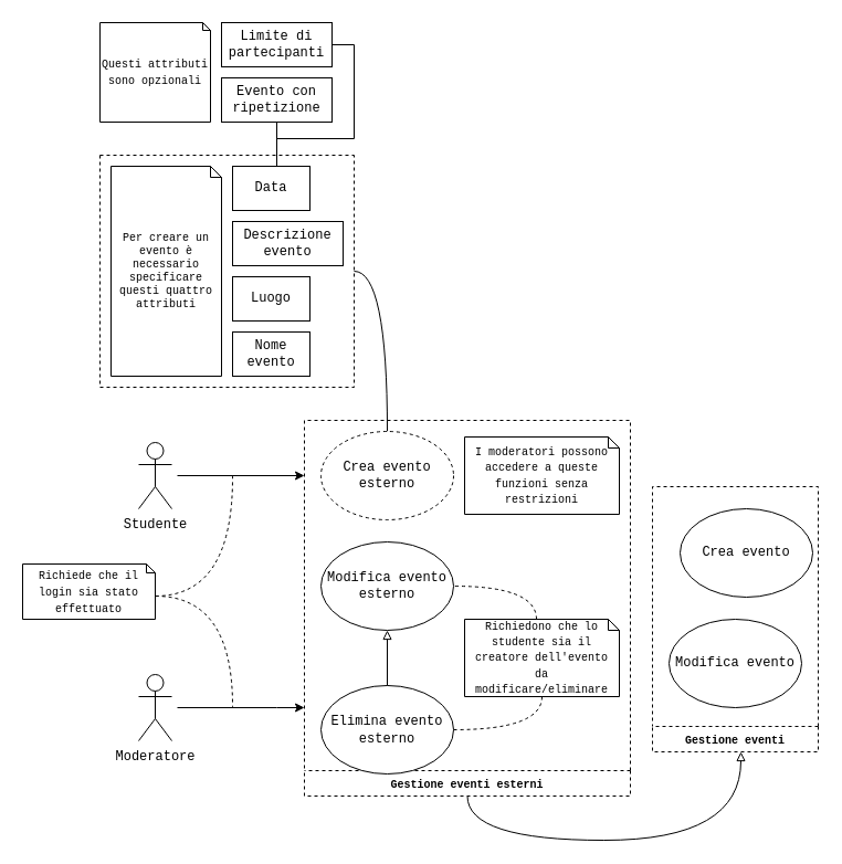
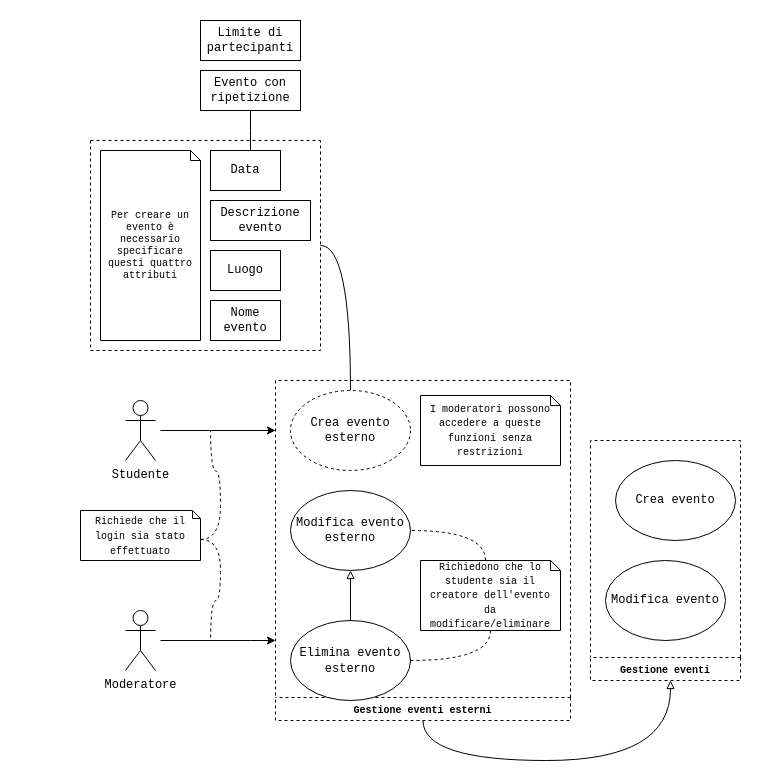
  <mxCell id="0" />
  <mxCell id="1" parent="0" />
  <mxCell id="2" style="edgeStyle=orthogonalEdgeStyle;rounded=0;orthogonalLoop=1;jettySize=auto;html=1;" parent="1" edge="1"><mxGeometry relative="1" as="geometry"><mxPoint x="160" y="430" as="sourcePoint" /><mxPoint x="275" y="430" as="targetPoint" /></mxGeometry></mxCell>
  <mxCell id="3" value="&lt;font face=&quot;Courier New&quot;&gt;Studente&lt;/font&gt;" style="shape=umlActor;verticalLabelPosition=bottom;verticalAlign=top;html=1;outlineConnect=0;" parent="1" vertex="1"><mxGeometry x="125" y="400" width="30" height="60" as="geometry" /></mxCell>
  <mxCell id="4" style="edgeStyle=orthogonalEdgeStyle;curved=1;orthogonalLoop=1;jettySize=auto;html=1;exitX=0;exitY=0;exitDx=120.0;exitDy=29;exitPerimeter=0;dashed=1;endArrow=none;endFill=0;" parent="1" source="6" edge="1"><mxGeometry relative="1" as="geometry"><mxPoint x="210" y="430" as="targetPoint" /></mxGeometry></mxCell>
  <mxCell id="5" style="edgeStyle=orthogonalEdgeStyle;curved=1;orthogonalLoop=1;jettySize=auto;html=1;exitX=0;exitY=0;exitDx=120.0;exitDy=29;exitPerimeter=0;dashed=1;endArrow=none;endFill=0;" parent="1" source="6" edge="1"><mxGeometry relative="1" as="geometry"><mxPoint x="210" y="640" as="targetPoint" /></mxGeometry></mxCell>
- <mxCell id="6" value="&lt;font face=&quot;Courier New&quot; style=&quot;font-size: 10px&quot;&gt;Richiede che il login sia stato effettuato&lt;/font&gt;" style="shape=note;size=8;whiteSpace=wrap;html=1;" parent="1" vertex="1"><mxGeometry x="20" y="510" width="120" height="50" as="geometry" /></mxCell>
+ <mxCell id="6" value="&lt;font face=&quot;Courier New&quot; style=&quot;font-size: 10px&quot;&gt;Richiede che il login sia stato effettuato&lt;/font&gt;" style="shape=note;size=8;whiteSpace=wrap;html=1;" parent="1" vertex="1"><mxGeometry x="80" y="510" width="120" height="50" as="geometry" /></mxCell>
  <mxCell id="7" style="edgeStyle=orthogonalEdgeStyle;rounded=0;orthogonalLoop=1;jettySize=auto;html=1;exitX=0.5;exitY=1;exitDx=0;exitDy=0;entryX=0.5;entryY=0;entryDx=0;entryDy=0;fontFamily=Courier New;fontSize=10;startArrow=none;startFill=0;endArrow=none;endFill=0;" parent="1" source="8" target="13" edge="1"><mxGeometry relative="1" as="geometry"><Array as="points"><mxPoint x="250" y="130" /><mxPoint x="250" y="150" /></Array></mxGeometry></mxCell>
  <mxCell id="8" value="Evento con ripetizione" style="rectangle;whiteSpace=wrap;html=1;fontFamily=Courier New;fontSize=12;" parent="1" vertex="1"><mxGeometry x="200" y="70" width="100" height="40" as="geometry" /></mxCell>
- <mxCell id="9" value="&lt;font style=&quot;font-size: 10px&quot;&gt;Questi attributi sono opzionali&lt;/font&gt;" style="shape=note;size=7;whiteSpace=wrap;html=1;fontFamily=Courier New;" parent="1" vertex="1"><mxGeometry x="90" y="20" width="100" height="90" as="geometry" /></mxCell>
  <mxCell id="10" style="edgeStyle=orthogonalEdgeStyle;orthogonalLoop=1;jettySize=auto;html=1;exitX=1;exitY=0.5;exitDx=0;exitDy=0;entryX=0.5;entryY=0;entryDx=0;entryDy=0;fontFamily=Courier New;fontSize=10;startArrow=none;startFill=0;endArrow=none;endFill=0;curved=1;" parent="1" source="11" target="19" edge="1"><mxGeometry relative="1" as="geometry" /></mxCell>
  <mxCell id="11" value="" style="swimlane;startSize=0;fontFamily=Courier New;fontSize=10;dashed=1;" parent="1" vertex="1"><mxGeometry x="90" y="140" width="230" height="210" as="geometry"><mxRectangle x="160" y="-110" width="50" height="40" as="alternateBounds" /></mxGeometry></mxCell>
  <mxCell id="12" value="&lt;font style=&quot;font-size: 10px&quot;&gt;Per creare un evento è necessario specificare questi quattro attributi&lt;/font&gt;" style="shape=note;size=10;whiteSpace=wrap;html=1;fontFamily=Courier New;fontSize=10;" parent="11" vertex="1"><mxGeometry x="10" y="10" width="100" height="190" as="geometry" /></mxCell>
  <mxCell id="13" value="Data" style="rectangle;whiteSpace=wrap;html=1;fontFamily=Courier New;fontSize=12;" parent="11" vertex="1"><mxGeometry x="120" y="10" width="70" height="40" as="geometry" /></mxCell>
  <mxCell id="14" value="Descrizione&lt;br&gt;evento" style="rectangle;whiteSpace=wrap;html=1;fontFamily=Courier New;fontSize=12;" parent="11" vertex="1"><mxGeometry x="120" y="60" width="100" height="40" as="geometry" /></mxCell>
  <mxCell id="15" value="Luogo" style="rectangle;whiteSpace=wrap;html=1;fontFamily=Courier New;fontSize=12;" parent="11" vertex="1"><mxGeometry x="120" y="110" width="70" height="40" as="geometry" /></mxCell>
  <mxCell id="16" value="Nome evento" style="rectangle;whiteSpace=wrap;html=1;fontFamily=Courier New;fontSize=12;" parent="11" vertex="1"><mxGeometry x="120" y="160" width="70" height="40" as="geometry" /></mxCell>
  <mxCell id="17" style="edgeStyle=orthogonalEdgeStyle;curved=1;orthogonalLoop=1;jettySize=auto;html=1;fontFamily=Courier New;fontSize=10;startArrow=none;startFill=0;endArrow=block;endFill=0;" parent="1" source="18" target="27" edge="1"><mxGeometry relative="1" as="geometry"><Array as="points"><mxPoint x="423" y="760" /><mxPoint x="670" y="760" /></Array></mxGeometry></mxCell>
  <mxCell id="18" value="Gestione eventi esterni" style="swimlane;fontFamily=Courier New;fontSize=10;direction=west;dashed=1;" parent="1" vertex="1"><mxGeometry x="275" y="380" width="295" height="340" as="geometry"><mxRectangle x="345" y="130" width="170" height="23" as="alternateBounds" /></mxGeometry></mxCell>
  <mxCell id="19" value="&lt;font style=&quot;font-size: 12px&quot;&gt;Crea evento&lt;br&gt;esterno&lt;br&gt;&lt;/font&gt;" style="ellipse;whiteSpace=wrap;html=1;fontFamily=Courier New;fontSize=8;dashed=1;" parent="18" vertex="1"><mxGeometry x="15" y="10" width="120" height="80" as="geometry" /></mxCell>
  <mxCell id="20" value="&lt;font style=&quot;font-size: 12px&quot;&gt;Modifica evento&lt;br&gt;esterno&lt;br&gt;&lt;/font&gt;" style="ellipse;whiteSpace=wrap;html=1;fontFamily=Courier New;fontSize=10;" parent="18" vertex="1"><mxGeometry x="15" y="110" width="120" height="80" as="geometry" /></mxCell>
  <mxCell id="21" value="&lt;font face=&quot;Courier New&quot;&gt;Elimina evento esterno&lt;/font&gt;" style="ellipse;whiteSpace=wrap;html=1;" parent="18" vertex="1"><mxGeometry x="15" y="240" width="120" height="80" as="geometry" /></mxCell>
  <mxCell id="22" style="edgeStyle=orthogonalEdgeStyle;rounded=0;orthogonalLoop=1;jettySize=auto;html=1;exitX=0.5;exitY=0;exitDx=0;exitDy=0;fontFamily=Courier New;endArrow=block;endFill=0;startArrow=none;startFill=0;" parent="18" source="21" target="20" edge="1"><mxGeometry relative="1" as="geometry" /></mxCell>
  <mxCell id="23" style="edgeStyle=orthogonalEdgeStyle;curved=1;orthogonalLoop=1;jettySize=auto;html=1;exitX=0;exitY=0;exitDx=65;exitDy=0;exitPerimeter=0;endArrow=none;endFill=0;dashed=1;" parent="18" source="25" target="20" edge="1"><mxGeometry relative="1" as="geometry" /></mxCell>
  <mxCell id="24" style="edgeStyle=orthogonalEdgeStyle;curved=1;orthogonalLoop=1;jettySize=auto;html=1;exitX=0.5;exitY=1;exitDx=0;exitDy=0;exitPerimeter=0;endArrow=none;endFill=0;dashed=1;" parent="18" source="25" target="21" edge="1"><mxGeometry relative="1" as="geometry" /></mxCell>
  <mxCell id="25" value="&lt;font style=&quot;font-size: 10px&quot;&gt;Richiedono che lo studente sia il creatore dell'evento da modificare/eliminare&lt;/font&gt;" style="shape=note;size=10;whiteSpace=wrap;html=1;fontFamily=Courier New;fontSize=12;" parent="18" vertex="1"><mxGeometry x="145" y="180" width="140" height="70" as="geometry" /></mxCell>
  <mxCell id="26" value="&lt;span style=&quot;font-size: 10px&quot;&gt;I moderatori possono accedere a queste funzioni senza restrizioni&lt;/span&gt;" style="shape=note;size=10;whiteSpace=wrap;html=1;fontFamily=Courier New;fontSize=12;" parent="18" vertex="1"><mxGeometry x="145" y="15" width="140" height="70" as="geometry" /></mxCell>
  <mxCell id="27" value="Gestione eventi" style="swimlane;fontFamily=Courier New;fontSize=10;direction=west;dashed=1;" parent="1" vertex="1"><mxGeometry x="590" y="440" width="150" height="240" as="geometry" /></mxCell>
  <mxCell id="28" value="Crea evento" style="ellipse;whiteSpace=wrap;html=1;fontFamily=Courier New;fontSize=12;" parent="27" vertex="1"><mxGeometry x="25" y="20" width="120" height="80" as="geometry" /></mxCell>
  <mxCell id="29" value="&lt;font style=&quot;font-size: 12px&quot;&gt;Modifica evento&lt;/font&gt;" style="ellipse;whiteSpace=wrap;html=1;fontFamily=Courier New;fontSize=10;" parent="27" vertex="1"><mxGeometry x="15" y="120" width="120" height="80" as="geometry" /></mxCell>
  <mxCell id="30" style="edgeStyle=orthogonalEdgeStyle;rounded=0;orthogonalLoop=1;jettySize=auto;html=1;" parent="1" target="18" edge="1"><mxGeometry relative="1" as="geometry"><mxPoint x="260" y="640" as="targetPoint" /><mxPoint x="160" y="640" as="sourcePoint" /><Array as="points"><mxPoint x="250" y="640" /><mxPoint x="250" y="640" /></Array></mxGeometry></mxCell>
  <mxCell id="31" value="&lt;font face=&quot;Courier New&quot;&gt;Moderatore&lt;/font&gt;" style="shape=umlActor;verticalLabelPosition=bottom;verticalAlign=top;html=1;outlineConnect=0;" parent="1" vertex="1"><mxGeometry x="125" y="610" width="30" height="60" as="geometry" /></mxCell>
- <mxCell id="32" style="edgeStyle=orthogonalEdgeStyle;rounded=0;orthogonalLoop=1;jettySize=auto;html=1;exitX=1;exitY=0.5;exitDx=0;exitDy=0;endArrow=none;endFill=0;" parent="1" source="33" target="13" edge="1"><mxGeometry relative="1" as="geometry"><Array as="points"><mxPoint x="320" y="40" /><mxPoint x="320" y="125" /><mxPoint x="250" y="125" /></Array></mxGeometry></mxCell>
  <mxCell id="33" value="Limite di partecipanti" style="rectangle;whiteSpace=wrap;html=1;fontFamily=Courier New;fontSize=12;" parent="1" vertex="1"><mxGeometry x="200" y="20" width="100" height="40" as="geometry" /></mxCell>
